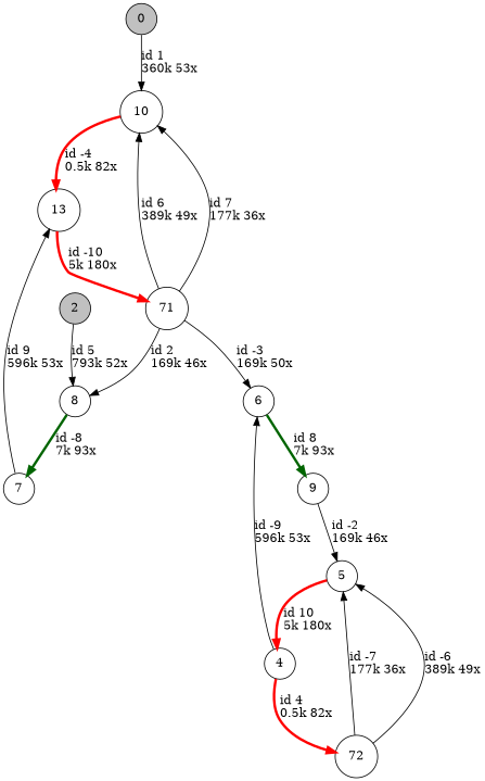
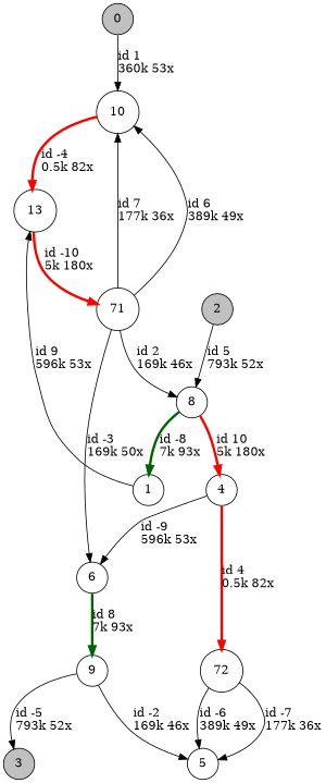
  digraph {
    nodesep=0.5
    node [shape=circle]
    edge [color=black]
    0 [fillcolor=grey height=0.3 style=filled]
    10 [height=0.3]
    13 [height=0.3]
    2 [fillcolor=grey height=0.3 style=filled]
    8 [height=0.3]
-   7 [height=0.3]
+   7 [height=0.3 label=1]
+   3 [fillcolor=grey height=0.3 style=filled]
    5 [height=0.3]
    4 [height=0.3]
    6 [height=0.3]
    n11 [height=0.3 label=72]
    9 [height=0.3]
    n13 [height=0.3 label=71]
    0 -> 10 [label="id 1\l360k 53x"]
    10 -> 13 [color=red label="id -4\l0.5k 82x" penwidth=3]
    13 -> n13 [color=red label="id -10\l5k 180x" penwidth=3]
    2 -> 8 [label="id 5\l793k 52x"]
    8 -> 7 [color=darkgreen label="id -8\l7k 93x" penwidth=3]
    7 -> 13 [label="id 9\l596k 53x"]
-   5 -> 4 [color=red label="id 10\l5k 180x" penwidth=3]
+   8 -> 4 [color=red label="id 10\l5k 180x" penwidth=3]
    4 -> 6 [label="id -9\l596k 53x"]
    4 -> n11 [color=red label="id 4\l0.5k 82x" penwidth=3]
    6 -> 9 [color=darkgreen label="id 8\l7k 93x" penwidth=3]
    n11 -> 5 [label="id -6\l389k 49x"]
    n11 -> 5 [label="id -7\l177k 36x"]
+   9 -> 3 [label="id -5\l793k 52x"]
    9 -> 5 [label="id -2\l169k 46x"]
    n13 -> 10 [label="id 7\l177k 36x"]
    n13 -> 10 [label="id 6\l389k 49x"]
    n13 -> 8 [label="id 2\l169k 46x"]
    n13 -> 6 [label="id -3\l169k 50x"]
  }
